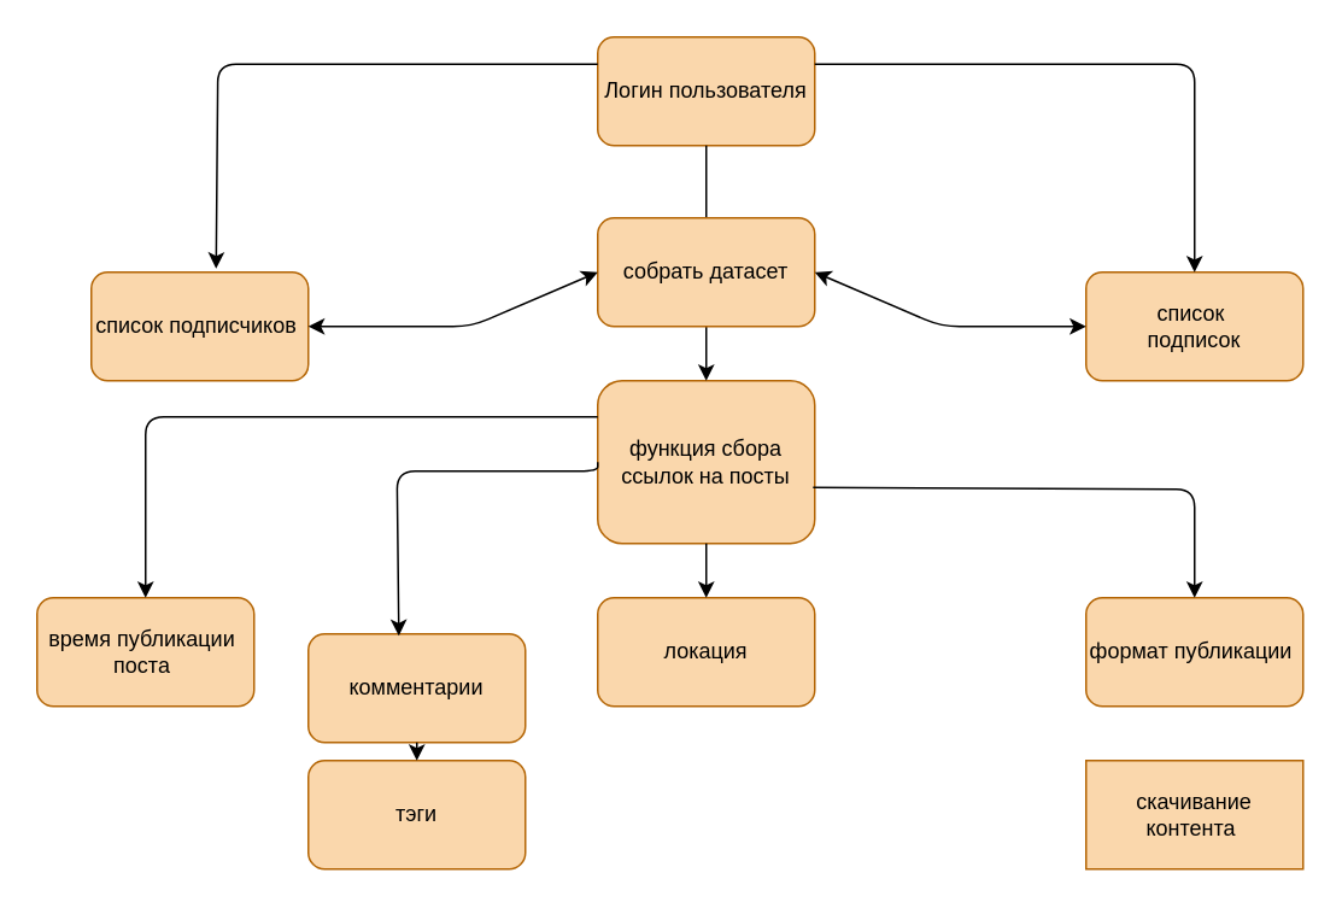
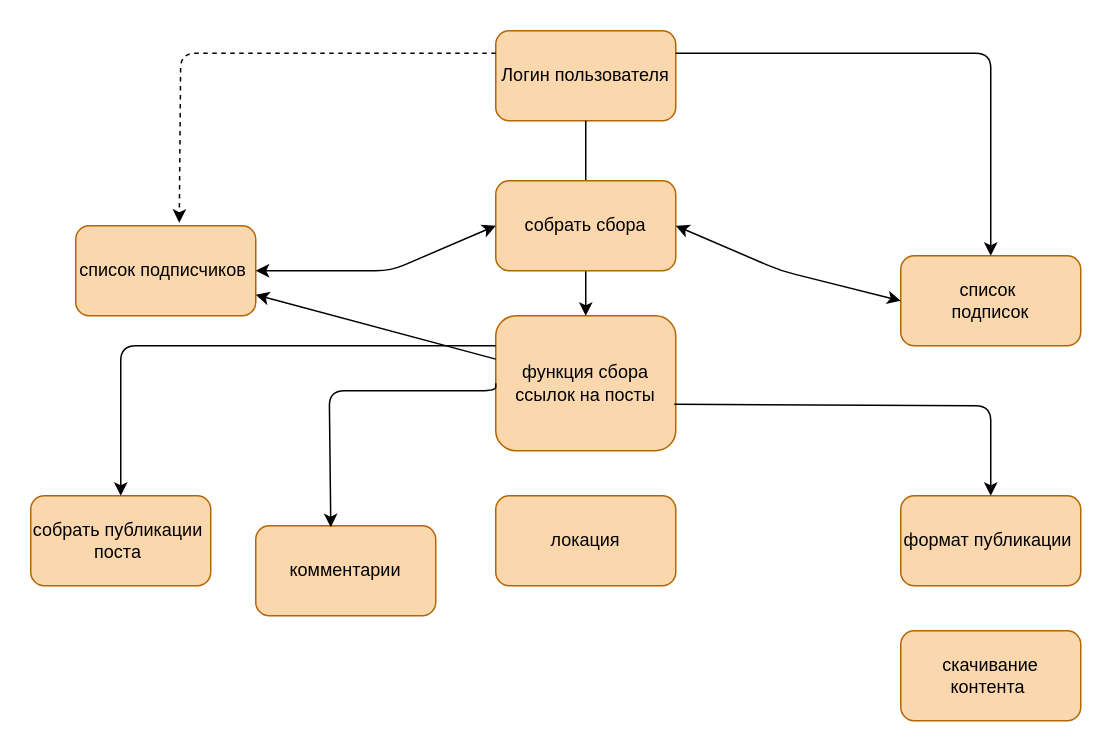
  <mxCell id="0" />
  <mxCell id="1" parent="0" />
  <mxCell id="2" value="Логин пользователя" style="rounded=1;whiteSpace=wrap;html=1;fontFamily=Helvetica;fillColor=#fad7ac;strokeColor=#b46504;" vertex="1" parent="1"><mxGeometry x="330" y="20" width="120" height="60" as="geometry" /></mxCell>
  <mxCell id="3" value="функция сбора ссылок на посты" style="rounded=1;whiteSpace=wrap;html=1;fontFamily=Helvetica;fillColor=#fad7ac;strokeColor=#b46504;" vertex="1" parent="1"><mxGeometry x="330" y="210" width="120" height="90" as="geometry" /></mxCell>
- <mxCell id="4" value="" style="endArrow=classic;html=1;fontFamily=Helvetica;exitX=0;exitY=0.25;exitDx=0;exitDy=0;entryX=0.575;entryY=-0.033;entryDx=0;entryDy=0;entryPerimeter=0;" edge="1" parent="1" source="2" target="5"><mxGeometry width="50" height="50" relative="1" as="geometry"><mxPoint x="270" y="70" as="sourcePoint" /><mxPoint x="90" y="150" as="targetPoint" /><Array as="points"><mxPoint x="120" y="35" /></Array></mxGeometry></mxCell>
+ <mxCell id="4" value="" style="endArrow=classic;html=1;fontFamily=Helvetica;exitX=0;exitY=0.25;exitDx=0;exitDy=0;entryX=0.575;entryY=-0.033;entryDx=0;entryDy=0;entryPerimeter=0;dashed=1;" edge="1" parent="1" source="2" target="5"><mxGeometry width="50" height="50" relative="1" as="geometry"><mxPoint x="270" y="70" as="sourcePoint" /><mxPoint x="90" y="150" as="targetPoint" /><Array as="points"><mxPoint x="120" y="35" /></Array></mxGeometry></mxCell>
  <mxCell id="5" value="список подписчиков&amp;nbsp;" style="rounded=1;whiteSpace=wrap;html=1;fontFamily=Helvetica;fillColor=#fad7ac;strokeColor=#b46504;" vertex="1" parent="1"><mxGeometry x="50" y="150" width="120" height="60" as="geometry" /></mxCell>
  <mxCell id="6" value="" style="endArrow=classic;html=1;fontFamily=Helvetica;entryX=0.5;entryY=0;entryDx=0;entryDy=0;" edge="1" parent="1" source="2" target="3"><mxGeometry width="50" height="50" relative="1" as="geometry"><mxPoint x="290" y="120" as="sourcePoint" /><mxPoint x="390" y="140" as="targetPoint" /></mxGeometry></mxCell>
- <mxCell id="7" value="список&amp;nbsp;&lt;br&gt;подписок" style="rounded=1;whiteSpace=wrap;html=1;fontFamily=Helvetica;fillColor=#fad7ac;strokeColor=#b46504;" vertex="1" parent="1"><mxGeometry x="600" y="150" width="120" height="60" as="geometry" /></mxCell>
+ <mxCell id="7" value="список&amp;nbsp;&lt;br&gt;подписок" style="rounded=1;whiteSpace=wrap;html=1;fontFamily=Helvetica;fillColor=#fad7ac;strokeColor=#b46504;" vertex="1" parent="1"><mxGeometry x="600" y="170" width="120" height="60" as="geometry" /></mxCell>
  <mxCell id="8" value="" style="endArrow=classic;html=1;fontFamily=Helvetica;entryX=0.5;entryY=0;entryDx=0;entryDy=0;exitX=1;exitY=0.25;exitDx=0;exitDy=0;" edge="1" parent="1" source="2" target="7"><mxGeometry width="50" height="50" relative="1" as="geometry"><mxPoint x="590" y="80" as="sourcePoint" /><mxPoint x="640" y="30" as="targetPoint" /><Array as="points"><mxPoint x="660" y="35" /></Array></mxGeometry></mxCell>
- <mxCell id="9" value="время публикации&amp;nbsp;&lt;br&gt;поста&amp;nbsp;" style="rounded=1;whiteSpace=wrap;html=1;fontFamily=Helvetica;fillColor=#fad7ac;strokeColor=#b46504;" vertex="1" parent="1"><mxGeometry x="20" y="330" width="120" height="60" as="geometry" /></mxCell>
+ <mxCell id="9" value="собрать публикации&amp;nbsp;&lt;br&gt;поста&amp;nbsp;" style="rounded=1;whiteSpace=wrap;html=1;fontFamily=Helvetica;fillColor=#fad7ac;strokeColor=#b46504;" vertex="1" parent="1"><mxGeometry x="20" y="330" width="120" height="60" as="geometry" /></mxCell>
  <mxCell id="10" value="комментарии" style="rounded=1;whiteSpace=wrap;html=1;fontFamily=Helvetica;fillColor=#fad7ac;strokeColor=#b46504;" vertex="1" parent="1"><mxGeometry x="170" y="350" width="120" height="60" as="geometry" /></mxCell>
  <mxCell id="11" value="локация" style="rounded=1;whiteSpace=wrap;html=1;fontFamily=Helvetica;fillColor=#fad7ac;strokeColor=#b46504;" vertex="1" parent="1"><mxGeometry x="330" y="330" width="120" height="60" as="geometry" /></mxCell>
  <mxCell id="12" value="формат публикации&amp;nbsp;" style="rounded=1;whiteSpace=wrap;html=1;fontFamily=Helvetica;fillColor=#fad7ac;strokeColor=#b46504;" vertex="1" parent="1"><mxGeometry x="600" y="330" width="120" height="60" as="geometry" /></mxCell>
  <mxCell id="13" value="" style="endArrow=classic;html=1;fontFamily=Helvetica;entryX=0.5;entryY=0;entryDx=0;entryDy=0;" edge="1" parent="1" target="9"><mxGeometry width="50" height="50" relative="1" as="geometry"><mxPoint x="330" y="230" as="sourcePoint" /><mxPoint x="80" y="289" as="targetPoint" /><Array as="points"><mxPoint x="80" y="230" /></Array></mxGeometry></mxCell>
  <mxCell id="14" value="" style="endArrow=classic;html=1;fontFamily=Helvetica;exitX=0;exitY=0.5;exitDx=0;exitDy=0;entryX=0.417;entryY=0.017;entryDx=0;entryDy=0;entryPerimeter=0;" edge="1" parent="1" source="3" target="10"><mxGeometry width="50" height="50" relative="1" as="geometry"><mxPoint x="390" y="270" as="sourcePoint" /><mxPoint x="219" y="286" as="targetPoint" /><Array as="points"><mxPoint x="330" y="260" /><mxPoint x="219" y="260" /></Array></mxGeometry></mxCell>
- <mxCell id="15" value="" style="endArrow=classic;html=1;fontFamily=Helvetica;" edge="1" parent="1" source="3" target="11"><mxGeometry width="50" height="50" relative="1" as="geometry"><mxPoint x="390" y="270" as="sourcePoint" /><mxPoint x="440" y="220" as="targetPoint" /></mxGeometry></mxCell>
+ <mxCell id="15" value="" style="endArrow=classic;html=1;fontFamily=Helvetica;" edge="1" parent="1" source="3" target="5"><mxGeometry width="50" height="50" relative="1" as="geometry"><mxPoint x="390" y="270" as="sourcePoint" /><mxPoint x="440" y="220" as="targetPoint" /></mxGeometry></mxCell>
  <mxCell id="16" value="" style="endArrow=classic;html=1;fontFamily=Helvetica;entryX=0.5;entryY=0;entryDx=0;entryDy=0;exitX=0.992;exitY=0.656;exitDx=0;exitDy=0;exitPerimeter=0;" edge="1" parent="1" source="3" target="12"><mxGeometry width="50" height="50" relative="1" as="geometry"><mxPoint x="480" y="240" as="sourcePoint" /><mxPoint x="530" y="190" as="targetPoint" /><Array as="points"><mxPoint x="660" y="270" /></Array></mxGeometry></mxCell>
- <mxCell id="17" value="тэги" style="rounded=1;whiteSpace=wrap;html=1;fontFamily=Helvetica;fillColor=#fad7ac;strokeColor=#b46504;" vertex="1" parent="1"><mxGeometry x="170" y="420" width="120" height="60" as="geometry" /></mxCell>
- <mxCell id="18" value="скачивание контента&amp;nbsp;" style="whiteSpace=wrap;html=1;fontFamily=Helvetica;fillColor=#fad7ac;strokeColor=#b46504;rounded=0;" vertex="1" parent="1"><mxGeometry x="600" y="420" width="120" height="60" as="geometry" /></mxCell>
- <mxCell id="19" value="" style="endArrow=classic;html=1;fontFamily=Helvetica;" edge="1" parent="1" source="10" target="17"><mxGeometry width="50" height="50" relative="1" as="geometry"><mxPoint x="220" y="410" as="sourcePoint" /><mxPoint x="270" y="360" as="targetPoint" /></mxGeometry></mxCell>
- <mxCell id="20" value="собрать датасет&lt;br&gt;" style="rounded=1;whiteSpace=wrap;html=1;fontFamily=Helvetica;fillColor=#fad7ac;strokeColor=#b46504;" vertex="1" parent="1"><mxGeometry x="330" y="120" width="120" height="60" as="geometry" /></mxCell>
+ <mxCell id="18" value="скачивание контента&amp;nbsp;" style="rounded=1;whiteSpace=wrap;html=1;fontFamily=Helvetica;fillColor=#fad7ac;strokeColor=#b46504;" vertex="1" parent="1"><mxGeometry x="600" y="420" width="120" height="60" as="geometry" /></mxCell>
+ <mxCell id="20" value="собрать сбора&lt;br&gt;" style="rounded=1;whiteSpace=wrap;html=1;fontFamily=Helvetica;fillColor=#fad7ac;strokeColor=#b46504;" vertex="1" parent="1"><mxGeometry x="330" y="120" width="120" height="60" as="geometry" /></mxCell>
  <mxCell id="21" value="" style="endArrow=classic;startArrow=classic;html=1;fontFamily=Helvetica;entryX=0;entryY=0.5;entryDx=0;entryDy=0;" edge="1" parent="1" source="5" target="20"><mxGeometry width="50" height="50" relative="1" as="geometry"><mxPoint x="220" y="190" as="sourcePoint" /><mxPoint x="270" y="140" as="targetPoint" /><Array as="points"><mxPoint x="260" y="180" /></Array></mxGeometry></mxCell>
  <mxCell id="22" value="" style="endArrow=classic;startArrow=classic;html=1;fontFamily=Helvetica;entryX=0;entryY=0.5;entryDx=0;entryDy=0;exitX=1;exitY=0.5;exitDx=0;exitDy=0;" edge="1" parent="1" source="20" target="7"><mxGeometry width="50" height="50" relative="1" as="geometry"><mxPoint x="500" y="200" as="sourcePoint" /><mxPoint x="550" y="150" as="targetPoint" /><Array as="points"><mxPoint x="520" y="180" /></Array></mxGeometry></mxCell>
